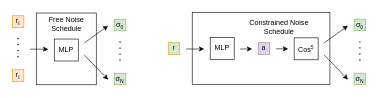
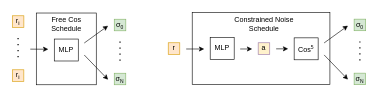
  <mxCell id="0" />
  <mxCell id="1" parent="0" />
  <mxCell id="2" value="" style="rounded=0;whiteSpace=wrap;html=1;" parent="1" vertex="1"><mxGeometry x="60" y="21" width="100" height="119.66" as="geometry" /></mxCell>
  <mxCell id="3" value="" style="endArrow=classic;html=1;" parent="1" edge="1"><mxGeometry width="50" height="50" relative="1" as="geometry"><mxPoint x="140" y="71" as="sourcePoint" /><mxPoint x="179.7" y="42.3" as="targetPoint" /></mxGeometry></mxCell>
  <mxCell id="4" value="" style="endArrow=classic;html=1;" parent="1" edge="1"><mxGeometry width="50" height="50" relative="1" as="geometry"><mxPoint x="140" y="91" as="sourcePoint" /><mxPoint x="179.7" y="132.09" as="targetPoint" /></mxGeometry></mxCell>
  <mxCell id="5" value="σ&lt;span style=&quot;font-size: 10px;&quot;&gt;&lt;sub&gt;0&lt;/sub&gt;&lt;/span&gt;" style="whiteSpace=wrap;html=1;aspect=fixed;fillColor=#d5e8d4;strokeColor=#82b366;" parent="1" vertex="1"><mxGeometry x="190" y="31.33" width="19.33" height="19.33" as="geometry" /></mxCell>
  <mxCell id="6" value="&lt;span style=&quot;color: rgb(0, 0, 0);&quot;&gt;σ&lt;/span&gt;&lt;span style=&quot;font-size: 10px; color: rgb(0, 0, 0);&quot;&gt;&lt;sub&gt;N&lt;/sub&gt;&lt;/span&gt;" style="whiteSpace=wrap;html=1;aspect=fixed;fillColor=#d5e8d4;strokeColor=#82b366;" parent="1" vertex="1"><mxGeometry x="190" y="121.39" width="19.27" height="19.27" as="geometry" /></mxCell>
  <mxCell id="7" value="" style="line;strokeWidth=2;direction=south;html=1;dashed=1;dashPattern=1 4;" parent="1" vertex="1"><mxGeometry x="194.64" y="68.41" width="10" height="36" as="geometry" /></mxCell>
  <mxCell id="8" value="MLP" style="rounded=0;whiteSpace=wrap;html=1;" parent="1" vertex="1"><mxGeometry x="90" y="64.41" width="40" height="36.59" as="geometry" /></mxCell>
- <mxCell id="9" value="Free Noise Schedule" style="text;html=1;strokeColor=none;fillColor=none;align=center;verticalAlign=middle;whiteSpace=wrap;rounded=0;" parent="1" vertex="1"><mxGeometry x="72.5" y="28.56" width="75" height="22.1" as="geometry" /></mxCell>
+ <mxCell id="9" value="Free Cos Schedule" style="text;html=1;strokeColor=none;fillColor=none;align=center;verticalAlign=middle;whiteSpace=wrap;rounded=0;" parent="1" vertex="1"><mxGeometry x="72.5" y="28.56" width="75" height="22.1" as="geometry" /></mxCell>
  <mxCell id="10" value="" style="endArrow=classic;html=1;exitX=1;exitY=0.5;exitDx=0;exitDy=0;" parent="1" edge="1"><mxGeometry width="50" height="50" relative="1" as="geometry"><mxPoint x="50" y="81.25" as="sourcePoint" /><mxPoint x="80" y="81.4" as="targetPoint" /></mxGeometry></mxCell>
  <mxCell id="11" value="" style="rounded=0;whiteSpace=wrap;html=1;" parent="1" vertex="1"><mxGeometry x="320" y="20.46" width="229.66" height="119.66" as="geometry" /></mxCell>
  <mxCell id="12" value="" style="endArrow=classic;html=1;" parent="1" edge="1"><mxGeometry width="50" height="50" relative="1" as="geometry"><mxPoint x="540" y="70.88" as="sourcePoint" /><mxPoint x="579.7" y="42.18" as="targetPoint" /></mxGeometry></mxCell>
  <mxCell id="13" value="" style="endArrow=classic;html=1;" parent="1" edge="1"><mxGeometry width="50" height="50" relative="1" as="geometry"><mxPoint x="540" y="90.88" as="sourcePoint" /><mxPoint x="579.7" y="131.97" as="targetPoint" /></mxGeometry></mxCell>
  <mxCell id="14" value="σ&lt;span style=&quot;font-size: 10px;&quot;&gt;&lt;sub&gt;0&lt;/sub&gt;&lt;/span&gt;" style="whiteSpace=wrap;html=1;aspect=fixed;fillColor=#d5e8d4;strokeColor=#82b366;" parent="1" vertex="1"><mxGeometry x="590" y="31.21" width="19.33" height="19.33" as="geometry" /></mxCell>
  <mxCell id="15" value="&lt;span style=&quot;color: rgb(0, 0, 0);&quot;&gt;σ&lt;/span&gt;&lt;span style=&quot;font-size: 10px; color: rgb(0, 0, 0);&quot;&gt;&lt;sub&gt;N&lt;/sub&gt;&lt;/span&gt;" style="whiteSpace=wrap;html=1;aspect=fixed;fillColor=#d5e8d4;strokeColor=#82b366;" parent="1" vertex="1"><mxGeometry x="590" y="121.27" width="19.27" height="19.27" as="geometry" /></mxCell>
  <mxCell id="16" value="" style="line;strokeWidth=2;direction=south;html=1;dashed=1;dashPattern=1 4;" parent="1" vertex="1"><mxGeometry x="594.64" y="68.29" width="10" height="36" as="geometry" /></mxCell>
  <mxCell id="17" value="MLP" style="rounded=0;whiteSpace=wrap;html=1;" parent="1" vertex="1"><mxGeometry x="350" y="62" width="40" height="36.59" as="geometry" /></mxCell>
- <mxCell id="18" value="Constrained Noise Schedule" style="text;html=1;strokeColor=none;fillColor=none;align=center;verticalAlign=middle;whiteSpace=wrap;rounded=0;" parent="1" vertex="1"><mxGeometry x="390.91" y="33.44" width="147.5" height="22.1" as="geometry" /></mxCell>
- <mxCell id="19" value="&lt;font color=&quot;#000000&quot;&gt;r&lt;/font&gt;" style="whiteSpace=wrap;html=1;aspect=fixed;fillColor=#d5e8d4;strokeColor=#d79b00;" parent="1" vertex="1"><mxGeometry x="280" y="70.63" width="19.33" height="19.33" as="geometry" /></mxCell>
+ <mxCell id="18" value="Constrained Noise Schedule" style="text;html=1;strokeColor=none;fillColor=none;align=center;verticalAlign=middle;whiteSpace=wrap;rounded=0;" parent="1" vertex="1"><mxGeometry x="365.91" y="28.44" width="147.5" height="22.1" as="geometry" /></mxCell>
+ <mxCell id="19" value="&lt;font color=&quot;#000000&quot;&gt;r&lt;/font&gt;" style="whiteSpace=wrap;html=1;aspect=fixed;fillColor=#ffe6cc;strokeColor=#d79b00;" parent="1" vertex="1"><mxGeometry x="280" y="70.63" width="19.33" height="19.33" as="geometry" /></mxCell>
  <mxCell id="20" value="" style="endArrow=classic;html=1;" parent="1" edge="1"><mxGeometry width="50" height="50" relative="1" as="geometry"><mxPoint x="310" y="81" as="sourcePoint" /><mxPoint x="340" y="81" as="targetPoint" /></mxGeometry></mxCell>
  <mxCell id="21" value="" style="endArrow=classic;html=1;" parent="1" edge="1"><mxGeometry width="50" height="50" relative="1" as="geometry"><mxPoint x="400" y="81" as="sourcePoint" /><mxPoint x="420" y="80.94" as="targetPoint" /></mxGeometry></mxCell>
- <mxCell id="22" value="a" style="whiteSpace=wrap;html=1;aspect=fixed;fillColor=#e1d5e7;strokeColor=#9673a6;" parent="1" vertex="1"><mxGeometry x="430" y="70.63" width="19.33" height="19.33" as="geometry" /></mxCell>
+ <mxCell id="22" value="a" style="whiteSpace=wrap;html=1;aspect=fixed;fillColor=#fff2cc;strokeColor=#9673a6;" parent="1" vertex="1"><mxGeometry x="430" y="70.63" width="19.33" height="19.33" as="geometry" /></mxCell>
  <mxCell id="23" value="Cos&lt;span style=&quot;font-size: 10px;&quot;&gt;&lt;sup&gt;5&lt;/sup&gt;&lt;/span&gt;" style="rounded=0;whiteSpace=wrap;html=1;" parent="1" vertex="1"><mxGeometry x="490" y="62.42" width="40" height="36.59" as="geometry" /></mxCell>
  <mxCell id="24" value="" style="endArrow=classic;html=1;" parent="1" edge="1"><mxGeometry width="50" height="50" relative="1" as="geometry"><mxPoint x="460" y="80.75" as="sourcePoint" /><mxPoint x="480" y="80.69" as="targetPoint" /></mxGeometry></mxCell>
  <mxCell id="25" value="&lt;font color=&quot;#000000&quot;&gt;r&lt;sub&gt;i&lt;/sub&gt;&lt;/font&gt;" style="whiteSpace=wrap;html=1;aspect=fixed;fillColor=#ffe6cc;strokeColor=#d79b00;" vertex="1" parent="1"><mxGeometry x="20" y="25.62" width="19.33" height="19.33" as="geometry" /></mxCell>
  <mxCell id="26" value="&lt;font color=&quot;#000000&quot;&gt;r&lt;sub&gt;i&lt;/sub&gt;&lt;/font&gt;" style="whiteSpace=wrap;html=1;aspect=fixed;fillColor=#ffe6cc;strokeColor=#d79b00;" vertex="1" parent="1"><mxGeometry x="20" y="115.68" width="19.27" height="19.27" as="geometry" /></mxCell>
  <mxCell id="27" value="" style="line;strokeWidth=2;direction=south;html=1;dashed=1;dashPattern=1 4;" vertex="1" parent="1"><mxGeometry x="24.64" y="62.7" width="10" height="36" as="geometry" /></mxCell>
